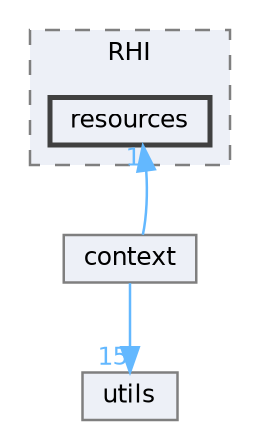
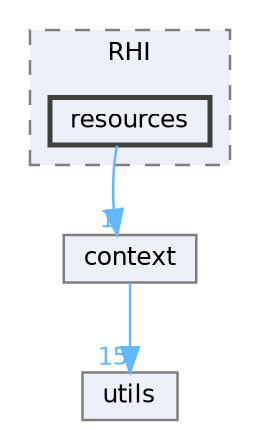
  digraph {
    compound=true
    node [color=grey50 fillcolor="#edf0f7" fontname=Helvetica fontsize=10 shape=box style=filled]
    edge [color=steelblue1 fontcolor=steelblue1 fontname=Helvetica fontsize=10 labeldistance=1.5 labelfontname=Helvetica labelfontsize=10]
    n1 [color=grey25 height=0.2 label=resources style="filled,bold" width=0.4]
    n2 [height=0.2 label=context width=0.4]
    n3 [height=0.2 label=utils width=0.4]
    subgraph cluster_1 {
      bgcolor="#edf0f7"
      fontname=Helvetica
      fontsize=10
      label=RHI
      pencolor=grey50
      style="filled,dashed"
      n1
    }
-   n2 -> n1 [headlabel=1]
+   n1 -> n2 [headlabel=1]
    n2 -> n3 [headlabel=15]
  }
